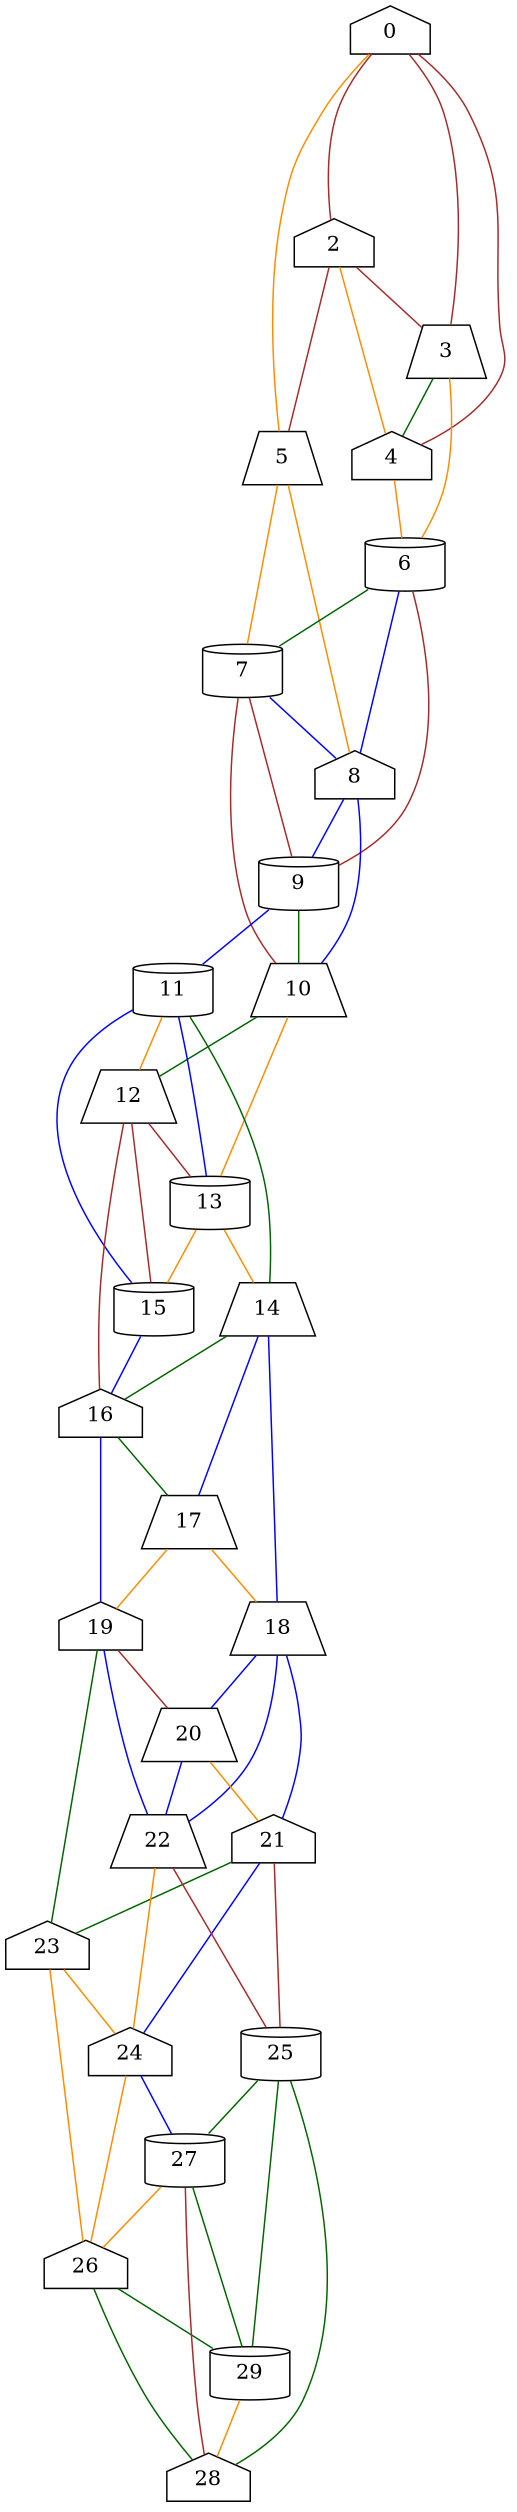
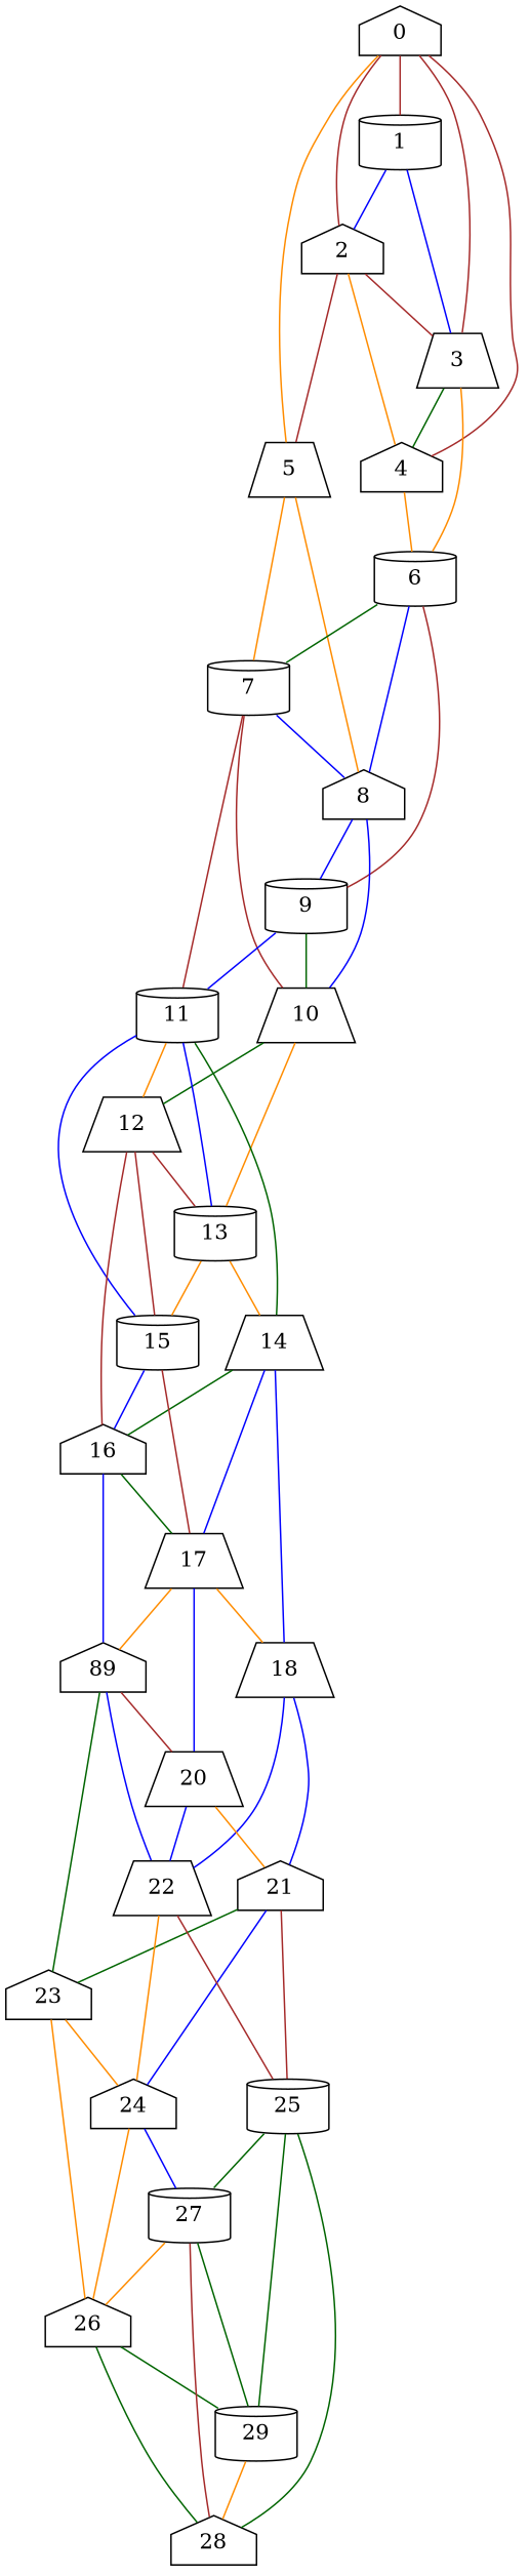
  strict graph {
    node [shape=house]
    edge [color=blue]
+   1 [shape=cylinder]
    0
    2
    3 [shape=trapezium]
    4
    5 [shape=trapezium]
    6 [shape=cylinder]
    7 [shape=cylinder]
    8
    9 [shape=cylinder]
    10 [shape=trapezium]
    11 [shape=cylinder]
    12 [shape=trapezium]
    13 [shape=cylinder]
    14 [shape=trapezium]
    15 [shape=cylinder]
    16
    17 [shape=trapezium]
    18 [shape=trapezium]
-   19
+   19 [label=89]
    20 [shape=trapezium]
    21
    22 [shape=trapezium]
    23
    24
    25 [shape=cylinder]
    26
    27 [shape=cylinder]
    28
    29 [shape=cylinder]
+   1 -- 2
+   1 -- 3
+   0 -- 1 [color=brown]
    0 -- 2 [color=brown]
    0 -- 3 [color=brown]
    0 -- 4 [color=brown]
    0 -- 5 [color=darkorange]
    2 -- 3 [color=brown]
    2 -- 4 [color=darkorange]
    2 -- 5 [color=brown]
    3 -- 4 [color=darkgreen]
    3 -- 6 [color=darkorange]
    4 -- 6 [color=darkorange]
    5 -- 7 [color=darkorange]
    5 -- 8 [color=darkorange]
    6 -- 7 [color=darkgreen]
    6 -- 8
    6 -- 9 [color=brown]
    7 -- 8
-   7 -- 9 [color=brown]
+   7 -- 11 [color=brown]
    7 -- 10 [color=brown]
    8 -- 9
    8 -- 10
    9 -- 10 [color=darkgreen]
    9 -- 11
    10 -- 12 [color=darkgreen]
    10 -- 13 [color=darkorange]
    11 -- 12 [color=darkorange]
    11 -- 13
    11 -- 14 [color=darkgreen]
    11 -- 15
    12 -- 13 [color=brown]
    12 -- 15 [color=brown]
    12 -- 16 [color=brown]
    13 -- 14 [color=darkorange]
    13 -- 15 [color=darkorange]
    14 -- 16 [color=darkgreen]
    14 -- 17
    14 -- 18
    15 -- 16
+   15 -- 17 [color=brown]
    16 -- 17 [color=darkgreen]
    16 -- 19
    17 -- 18 [color=darkorange]
    17 -- 19 [color=darkorange]
-   18 -- 20
+   17 -- 20
    18 -- 21
    18 -- 22
    19 -- 20 [color=brown]
    19 -- 22
    19 -- 23 [color=darkgreen]
    20 -- 21 [color=darkorange]
    20 -- 22
    21 -- 23 [color=darkgreen]
    21 -- 24
    21 -- 25 [color=brown]
    22 -- 24 [color=darkorange]
    22 -- 25 [color=brown]
    23 -- 24 [color=darkorange]
    23 -- 26 [color=darkorange]
    24 -- 26 [color=darkorange]
    24 -- 27
    25 -- 27 [color=darkgreen]
    25 -- 28 [color=darkgreen]
    25 -- 29 [color=darkgreen]
    26 -- 28 [color=darkgreen]
    26 -- 29 [color=darkgreen]
    27 -- 26 [color=darkorange]
    27 -- 28 [color=brown]
    27 -- 29 [color=darkgreen]
    29 -- 28 [color=darkorange]
  }
